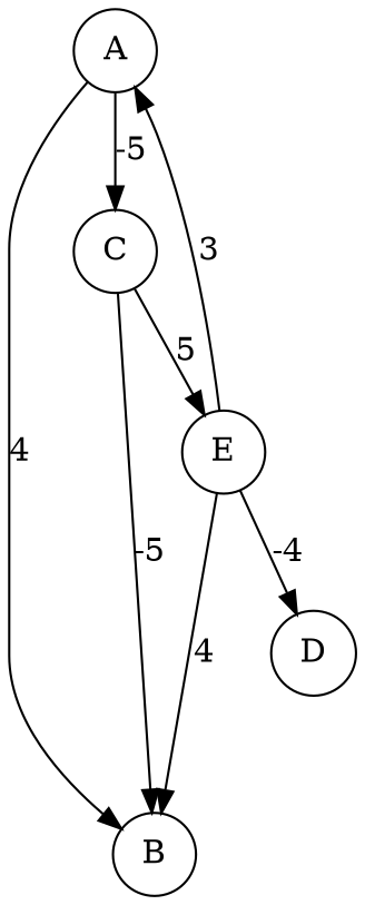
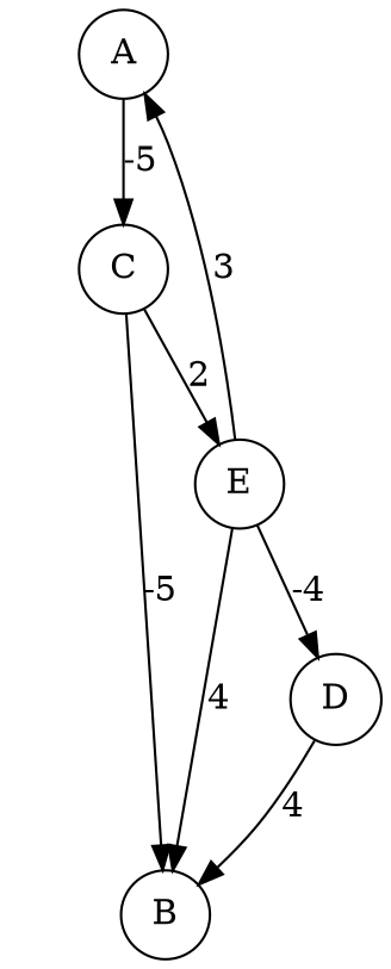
  digraph {
    node [shape=circle]
    A
    B
    C
    E
    D
-   A -> B [label=4]
+   D -> B [label=4]
    A -> C [label=-5]
    C -> B [label=-5]
-   C -> E [label=5]
+   C -> E [label=2]
    E -> A [label=3]
    E -> B [label=4]
    E -> D [label=-4]
  }
